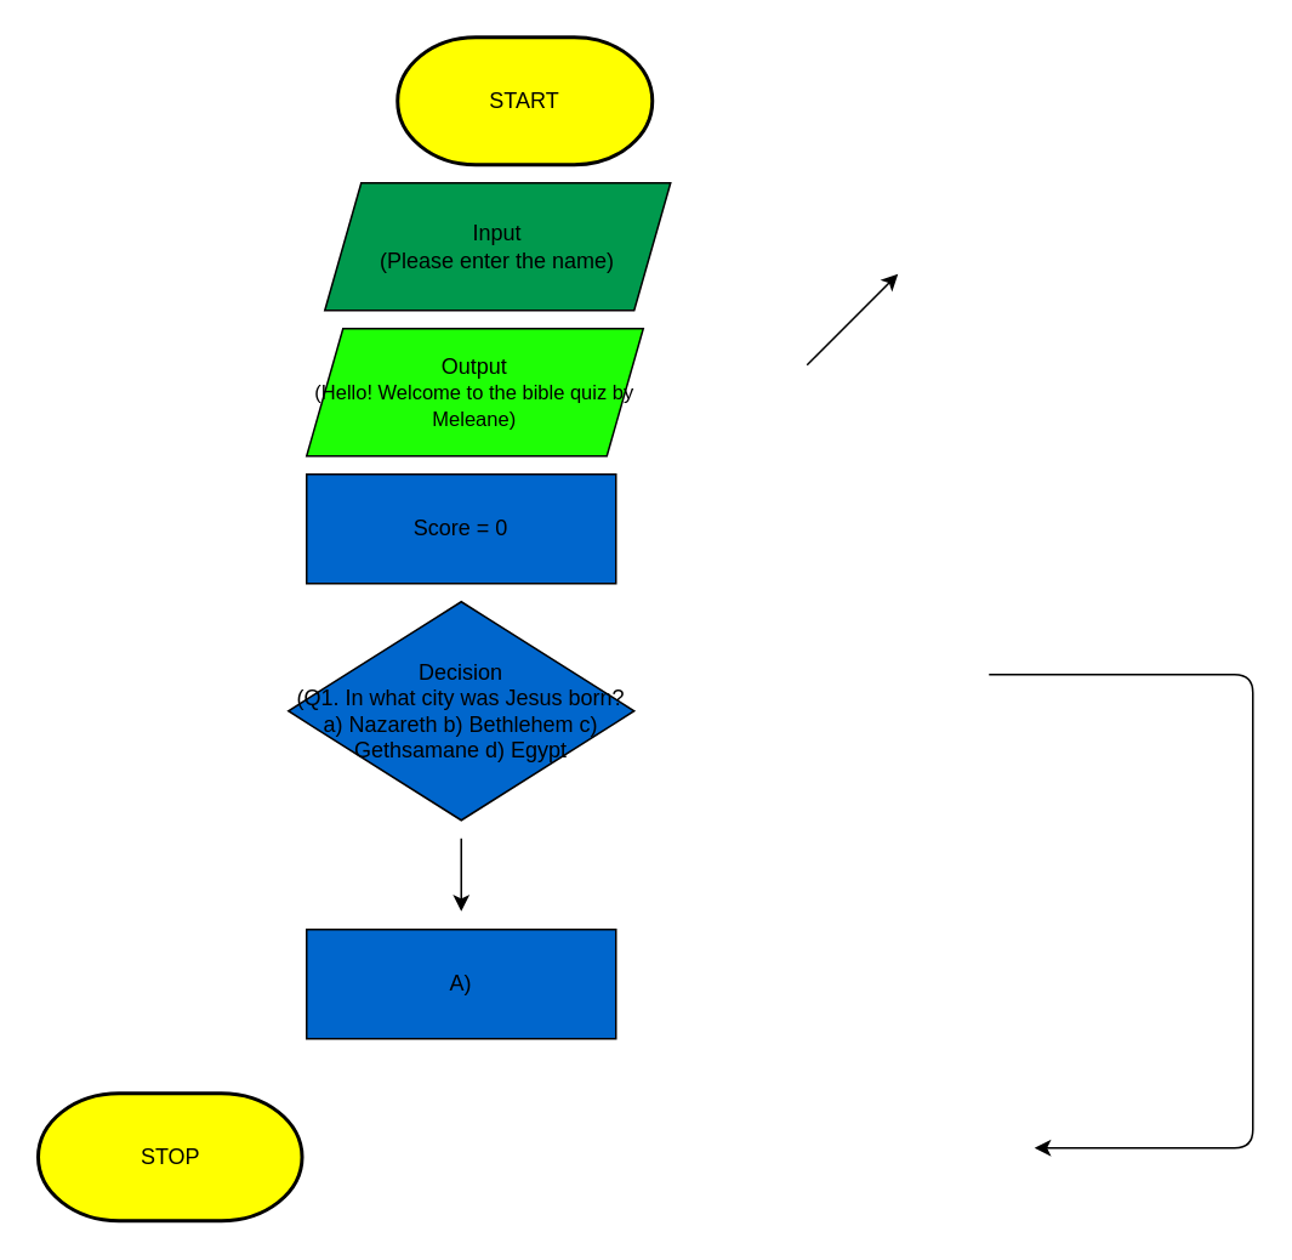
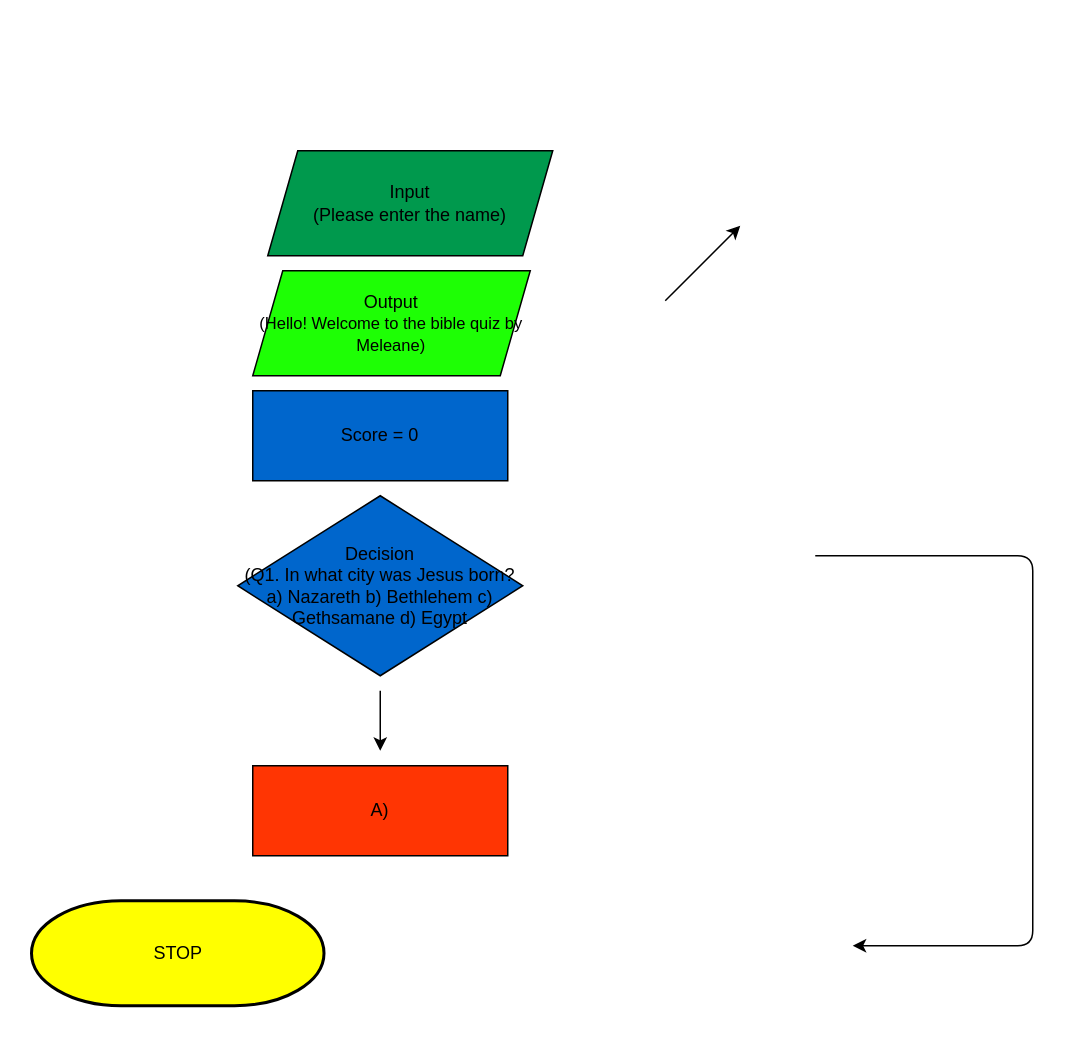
  <mxCell id="0" />
  <mxCell id="1" parent="0" />
  <mxCell id="2" value="Output&lt;br&gt;&lt;font style=&quot;font-size: 11px&quot;&gt;(Hello! Welcome to the bible quiz by Meleane)&lt;/font&gt;" style="shape=parallelogram;perimeter=parallelogramPerimeter;whiteSpace=wrap;html=1;fixedSize=1;fillColor=#1EFF05;" parent="1" vertex="1"><mxGeometry x="168" y="180" width="185" height="70" as="geometry" /></mxCell>
  <mxCell id="3" value="Score = 0" style="rounded=0;whiteSpace=wrap;html=1;fillColor=#0066cc;" parent="1" vertex="1"><mxGeometry x="168" y="260" width="170" height="60" as="geometry" /></mxCell>
  <mxCell id="4" value="" style="endArrow=classic;html=1;endFill=1;" parent="1" edge="1"><mxGeometry width="50" height="50" relative="1" as="geometry"><mxPoint x="543" y="370" as="sourcePoint" /><mxPoint x="568" y="630" as="targetPoint" /><Array as="points"><mxPoint x="560" y="370" /><mxPoint x="688" y="370" /><mxPoint x="688" y="630" /></Array></mxGeometry></mxCell>
  <mxCell id="5" value="Decision&lt;br&gt;(Q1. In what city was Jesus born?&lt;br&gt;a) Nazareth b) Bethlehem c) Gethsamane d) Egypt" style="rhombus;whiteSpace=wrap;html=1;fillColor=#0066CC;" parent="1" vertex="1"><mxGeometry x="158" y="330" width="190" height="120" as="geometry" /></mxCell>
- <mxCell id="6" value="START" style="strokeWidth=2;html=1;shape=mxgraph.flowchart.terminator;whiteSpace=wrap;fillColor=#FFFF00;" parent="1" vertex="1"><mxGeometry x="218" y="20" width="140" height="70" as="geometry" /></mxCell>
- <mxCell id="7" value="STOP" style="strokeWidth=2;html=1;shape=mxgraph.flowchart.terminator;whiteSpace=wrap;fillColor=#FFFF00;" parent="1" vertex="1"><mxGeometry x="20.5" y="600" width="145" height="70" as="geometry" /></mxCell>
+ <mxCell id="7" value="STOP" style="strokeWidth=2;html=1;shape=mxgraph.flowchart.terminator;whiteSpace=wrap;fillColor=#FFFF00;" parent="1" vertex="1"><mxGeometry x="20.5" y="600" width="195" height="70" as="geometry" /></mxCell>
  <mxCell id="8" value="Input&lt;br&gt;(Please enter the name)" style="shape=parallelogram;perimeter=parallelogramPerimeter;whiteSpace=wrap;html=1;fixedSize=1;fillColor=#00994D;" parent="1" vertex="1"><mxGeometry x="178" y="100" width="190" height="70" as="geometry" /></mxCell>
  <mxCell id="9" value="" style="endArrow=classic;html=1;" parent="1" edge="1"><mxGeometry width="50" height="50" relative="1" as="geometry"><mxPoint x="253" y="460" as="sourcePoint" /><mxPoint x="253" y="500" as="targetPoint" /><Array as="points"><mxPoint x="253" y="480" /></Array></mxGeometry></mxCell>
  <mxCell id="10" value="" style="endArrow=classic;html=1;" parent="1" edge="1"><mxGeometry width="50" height="50" relative="1" as="geometry"><mxPoint x="443" y="200" as="sourcePoint" /><mxPoint x="493" y="150" as="targetPoint" /></mxGeometry></mxCell>
- <mxCell id="11" value="A)" style="rounded=0;whiteSpace=wrap;html=1;fillColor=#0066cc;" vertex="1" parent="1"><mxGeometry x="168" y="510" width="170" height="60" as="geometry" /></mxCell>
+ <mxCell id="11" value="A)" style="rounded=0;whiteSpace=wrap;html=1;fillColor=#FF3503;" vertex="1" parent="1"><mxGeometry x="168" y="510" width="170" height="60" as="geometry" /></mxCell>
